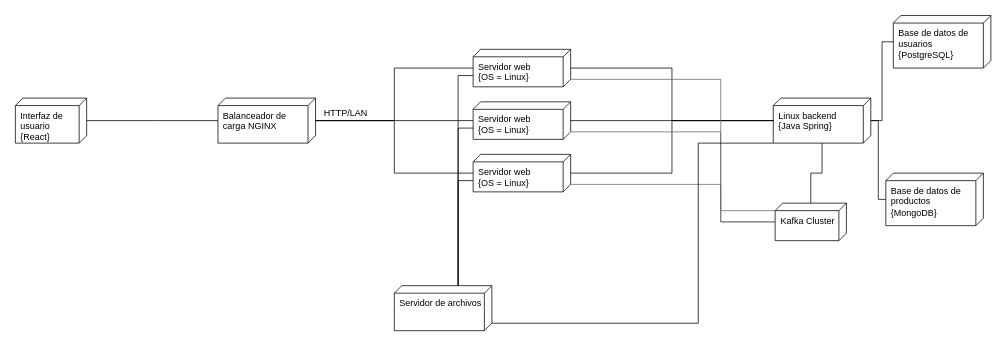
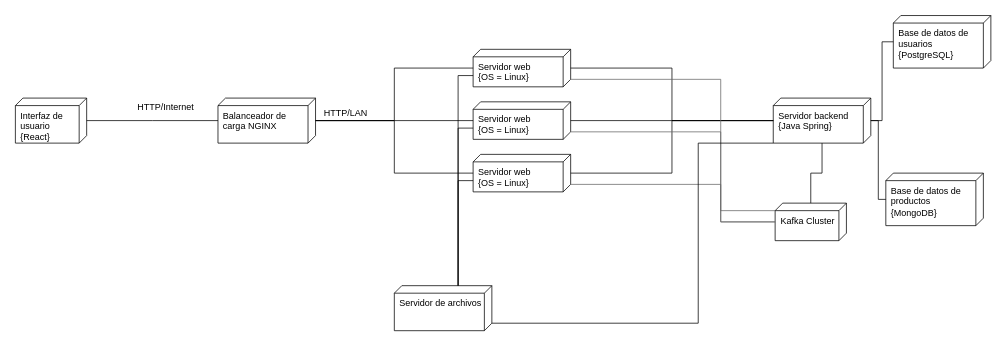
  <mxCell id="0" />
  <mxCell id="1" parent="0" />
  <mxCell id="2" value="Balanceador de carga NGINX" style="verticalAlign=top;align=left;shape=cube;size=10;direction=south;fontStyle=0;html=1;boundedLbl=1;spacingLeft=5;whiteSpace=wrap;" parent="1" vertex="1"><mxGeometry x="290" y="130" width="130" height="60" as="geometry" /></mxCell>
  <mxCell id="3" value="&lt;div&gt;Servidor web&lt;/div&gt;&lt;div&gt;{OS = Linux}&lt;br&gt;&lt;/div&gt;&lt;br&gt;" style="verticalAlign=top;align=left;shape=cube;size=10;direction=south;fontStyle=0;html=1;boundedLbl=1;spacingLeft=5;whiteSpace=wrap;" parent="1" vertex="1"><mxGeometry x="630" y="135" width="130" height="50" as="geometry" /></mxCell>
  <mxCell id="4" value="&lt;div&gt;Servidor web&lt;/div&gt;&lt;div&gt;{OS = Linux}&lt;br&gt;&lt;/div&gt;" style="verticalAlign=top;align=left;shape=cube;size=10;direction=south;fontStyle=0;html=1;boundedLbl=1;spacingLeft=5;whiteSpace=wrap;" parent="1" vertex="1"><mxGeometry x="630" y="65" width="130" height="50" as="geometry" /></mxCell>
  <mxCell id="5" value="&lt;div&gt;Servidor web&lt;/div&gt;&lt;div&gt;{OS = Linux}&lt;br&gt;&lt;/div&gt;&lt;br&gt;" style="verticalAlign=top;align=left;shape=cube;size=10;direction=south;fontStyle=0;html=1;boundedLbl=1;spacingLeft=5;whiteSpace=wrap;" parent="1" vertex="1"><mxGeometry x="630" y="205" width="130" height="50" as="geometry" /></mxCell>
  <mxCell id="6" value="" style="endArrow=none;html=1;rounded=0;edgeStyle=elbowEdgeStyle;" parent="1" source="2" target="4" edge="1"><mxGeometry width="50" height="50" relative="1" as="geometry"><mxPoint x="500" y="210" as="sourcePoint" /><mxPoint x="550" y="160" as="targetPoint" /></mxGeometry></mxCell>
  <mxCell id="7" value="" style="endArrow=none;html=1;rounded=0;edgeStyle=elbowEdgeStyle;" parent="1" source="2" target="3" edge="1"><mxGeometry width="50" height="50" relative="1" as="geometry"><mxPoint x="430" y="170" as="sourcePoint" /><mxPoint x="490" y="100" as="targetPoint" /></mxGeometry></mxCell>
  <mxCell id="8" value="" style="endArrow=none;html=1;rounded=0;edgeStyle=elbowEdgeStyle;" parent="1" source="2" target="5" edge="1"><mxGeometry width="50" height="50" relative="1" as="geometry"><mxPoint x="430" y="170" as="sourcePoint" /><mxPoint x="490" y="170" as="targetPoint" /></mxGeometry></mxCell>
- <mxCell id="9" value="&lt;div&gt;Linux backend&lt;/div&gt;&lt;div&gt;{Java Spring}&lt;br&gt;&lt;/div&gt;" style="verticalAlign=top;align=left;shape=cube;size=10;direction=south;fontStyle=0;html=1;boundedLbl=1;spacingLeft=5;whiteSpace=wrap;" parent="1" vertex="1"><mxGeometry x="1030" y="130" width="130" height="60" as="geometry" /></mxCell>
+ <mxCell id="9" value="&lt;div&gt;Servidor backend&lt;/div&gt;&lt;div&gt;{Java Spring}&lt;br&gt;&lt;/div&gt;" style="verticalAlign=top;align=left;shape=cube;size=10;direction=south;fontStyle=0;html=1;boundedLbl=1;spacingLeft=5;whiteSpace=wrap;" parent="1" vertex="1"><mxGeometry x="1030" y="130" width="130" height="60" as="geometry" /></mxCell>
  <mxCell id="10" value="" style="endArrow=none;html=1;rounded=0;edgeStyle=elbowEdgeStyle;" parent="1" source="4" target="9" edge="1"><mxGeometry width="50" height="50" relative="1" as="geometry"><mxPoint x="580" y="170" as="sourcePoint" /><mxPoint x="810" y="140" as="targetPoint" /></mxGeometry></mxCell>
  <mxCell id="11" value="" style="endArrow=none;html=1;rounded=0;edgeStyle=elbowEdgeStyle;" parent="1" source="3" target="9" edge="1"><mxGeometry width="50" height="50" relative="1" as="geometry"><mxPoint x="770" y="100" as="sourcePoint" /><mxPoint x="860" y="165" as="targetPoint" /></mxGeometry></mxCell>
  <mxCell id="12" value="" style="endArrow=none;html=1;rounded=0;edgeStyle=elbowEdgeStyle;" parent="1" source="5" target="9" edge="1"><mxGeometry width="50" height="50" relative="1" as="geometry"><mxPoint x="770" y="170" as="sourcePoint" /><mxPoint x="860" y="165" as="targetPoint" /></mxGeometry></mxCell>
  <mxCell id="13" value="&lt;div&gt;Base de datos de usuarios&lt;/div&gt;&lt;div&gt;{PostgreSQL}&lt;br&gt;&lt;/div&gt;" style="verticalAlign=top;align=left;shape=cube;size=10;direction=south;fontStyle=0;html=1;boundedLbl=1;spacingLeft=5;whiteSpace=wrap;" parent="1" vertex="1"><mxGeometry x="1190" y="20" width="130" height="70" as="geometry" /></mxCell>
  <mxCell id="14" value="&lt;div&gt;Interfaz de usuario&lt;/div&gt;&lt;div&gt;{React}&lt;br&gt;&lt;/div&gt;" style="verticalAlign=top;align=left;shape=cube;size=10;direction=south;fontStyle=0;html=1;boundedLbl=1;spacingLeft=5;whiteSpace=wrap;" vertex="1" parent="1"><mxGeometry x="20" y="130" width="95" height="60" as="geometry" /></mxCell>
  <mxCell id="15" value="" style="endArrow=none;html=1;rounded=0;edgeStyle=elbowEdgeStyle;" edge="1" parent="1" source="14" target="2"><mxGeometry width="50" height="50" relative="1" as="geometry"><mxPoint x="430" y="170" as="sourcePoint" /><mxPoint x="340" y="170" as="targetPoint" /></mxGeometry></mxCell>
+ <mxCell id="16" value="HTTP/Internet" style="text;html=1;align=center;verticalAlign=middle;resizable=0;points=[];autosize=1;strokeColor=none;fillColor=none;" vertex="1" parent="1"><mxGeometry x="170" y="128" width="100" height="30" as="geometry" /></mxCell>
  <mxCell id="17" value="HTTP/LAN" style="text;html=1;align=center;verticalAlign=middle;resizable=0;points=[];autosize=1;strokeColor=none;fillColor=none;" vertex="1" parent="1"><mxGeometry x="420" y="135" width="80" height="30" as="geometry" /></mxCell>
  <mxCell id="18" value="&lt;div&gt;Base de datos de productos&lt;br&gt;&lt;/div&gt;&lt;div&gt;{MongoDB}&lt;br&gt;&lt;/div&gt;" style="verticalAlign=top;align=left;shape=cube;size=10;direction=south;fontStyle=0;html=1;boundedLbl=1;spacingLeft=5;whiteSpace=wrap;" vertex="1" parent="1"><mxGeometry x="1180" y="230" width="130" height="70" as="geometry" /></mxCell>
  <mxCell id="19" value="" style="endArrow=none;html=1;rounded=0;edgeStyle=elbowEdgeStyle;" edge="1" parent="1" source="18" target="9"><mxGeometry width="50" height="50" relative="1" as="geometry"><mxPoint x="910" y="240" as="sourcePoint" /><mxPoint x="990" y="170" as="targetPoint" /></mxGeometry></mxCell>
  <mxCell id="20" value="" style="endArrow=none;html=1;rounded=0;edgeStyle=elbowEdgeStyle;" edge="1" parent="1" source="13" target="9"><mxGeometry width="50" height="50" relative="1" as="geometry"><mxPoint x="1190" y="275" as="sourcePoint" /><mxPoint x="1120" y="170" as="targetPoint" /></mxGeometry></mxCell>
  <mxCell id="21" value="Kafka Cluster" style="verticalAlign=top;align=left;shape=cube;size=10;direction=south;fontStyle=0;html=1;boundedLbl=1;spacingLeft=5;whiteSpace=wrap;" vertex="1" parent="1"><mxGeometry x="1032.5" y="270" width="95" height="50" as="geometry" /></mxCell>
  <mxCell id="22" value="Servidor de archivos" style="verticalAlign=top;align=left;shape=cube;size=10;direction=south;fontStyle=0;html=1;boundedLbl=1;spacingLeft=5;whiteSpace=wrap;" vertex="1" parent="1"><mxGeometry x="525" y="380" width="130" height="60" as="geometry" /></mxCell>
  <mxCell id="23" value="" style="endArrow=none;html=1;rounded=0;edgeStyle=orthogonalEdgeStyle;elbow=vertical;" edge="1" parent="1" source="5" target="22"><mxGeometry width="50" height="50" relative="1" as="geometry"><mxPoint x="770" y="240" as="sourcePoint" /><mxPoint x="1040" y="170" as="targetPoint" /><Array as="points"><mxPoint x="610" y="240" /></Array></mxGeometry></mxCell>
  <mxCell id="24" value="" style="endArrow=none;html=1;rounded=0;edgeStyle=orthogonalEdgeStyle;elbow=vertical;" edge="1" parent="1" source="3" target="22"><mxGeometry width="50" height="50" relative="1" as="geometry"><mxPoint x="705" y="265" as="sourcePoint" /><mxPoint x="875" y="380" as="targetPoint" /><Array as="points"><mxPoint x="610" y="170" /></Array></mxGeometry></mxCell>
  <mxCell id="25" value="" style="endArrow=none;html=1;rounded=0;edgeStyle=orthogonalEdgeStyle;elbow=vertical;" edge="1" parent="1" source="4" target="22"><mxGeometry width="50" height="50" relative="1" as="geometry"><mxPoint x="705" y="195" as="sourcePoint" /><mxPoint x="885" y="390" as="targetPoint" /><Array as="points"><mxPoint x="610" y="100" /></Array></mxGeometry></mxCell>
  <mxCell id="26" value="" style="endArrow=none;html=1;rounded=0;edgeStyle=elbowEdgeStyle;elbow=vertical;" edge="1" parent="1" source="21" target="9"><mxGeometry width="50" height="50" relative="1" as="geometry"><mxPoint x="770" y="410" as="sourcePoint" /><mxPoint x="1040" y="340" as="targetPoint" /></mxGeometry></mxCell>
  <mxCell id="27" value="" style="endArrow=none;html=1;rounded=0;edgeStyle=elbowEdgeStyle;exitX=0;exitY=0;exitDx=40;exitDy=0;exitPerimeter=0;strokeColor=#666666;" edge="1" parent="1" source="4" target="21"><mxGeometry width="50" height="50" relative="1" as="geometry"><mxPoint x="770" y="100" as="sourcePoint" /><mxPoint x="1040" y="170" as="targetPoint" /><Array as="points"><mxPoint x="960" y="210" /></Array></mxGeometry></mxCell>
  <mxCell id="28" value="" style="endArrow=none;html=1;rounded=0;edgeStyle=elbowEdgeStyle;exitX=0;exitY=0;exitDx=40;exitDy=0;exitPerimeter=0;strokeColor=#666666;" edge="1" parent="1" source="3" target="21"><mxGeometry width="50" height="50" relative="1" as="geometry"><mxPoint x="770" y="115" as="sourcePoint" /><mxPoint x="1058" y="325" as="targetPoint" /><Array as="points"><mxPoint x="960" y="250" /></Array></mxGeometry></mxCell>
  <mxCell id="29" value="" style="endArrow=none;html=1;rounded=0;edgeStyle=elbowEdgeStyle;exitX=0;exitY=0;exitDx=40;exitDy=0;exitPerimeter=0;strokeColor=#666666;" edge="1" parent="1" source="5" target="21"><mxGeometry width="50" height="50" relative="1" as="geometry"><mxPoint x="770" y="185" as="sourcePoint" /><mxPoint x="1058" y="325" as="targetPoint" /><Array as="points"><mxPoint x="960" y="280" /></Array></mxGeometry></mxCell>
  <mxCell id="30" value="" style="endArrow=none;html=1;rounded=0;edgeStyle=orthogonalEdgeStyle;elbow=vertical;entryX=1;entryY=1;entryDx=0;entryDy=0;entryPerimeter=0;" edge="1" parent="1" source="22" target="9"><mxGeometry width="50" height="50" relative="1" as="geometry"><mxPoint x="1105" y="300" as="sourcePoint" /><mxPoint x="1105" y="200" as="targetPoint" /><Array as="points"><mxPoint x="930" y="430" /><mxPoint x="930" y="190" /></Array></mxGeometry></mxCell>
